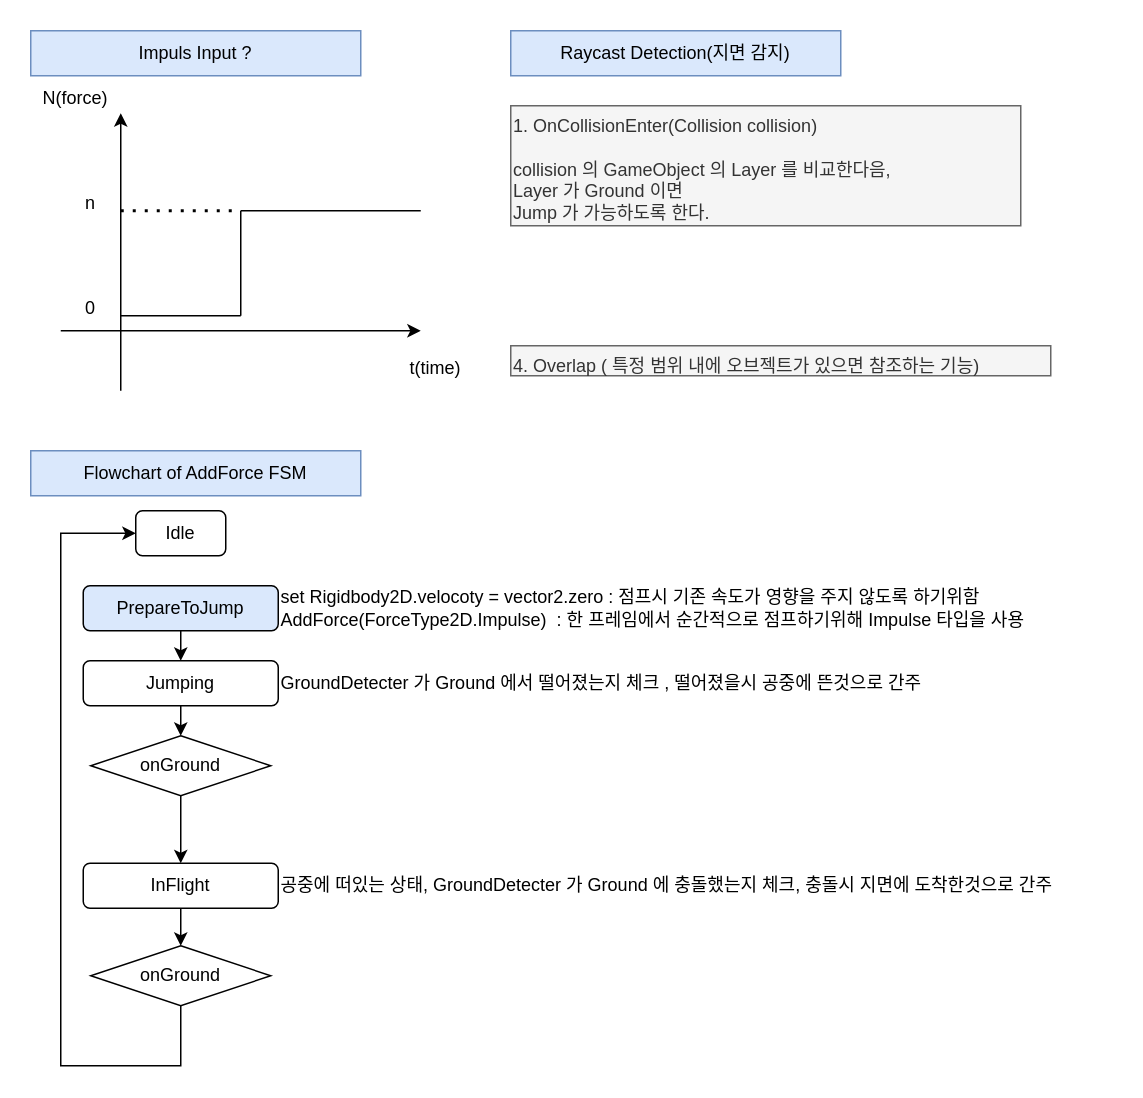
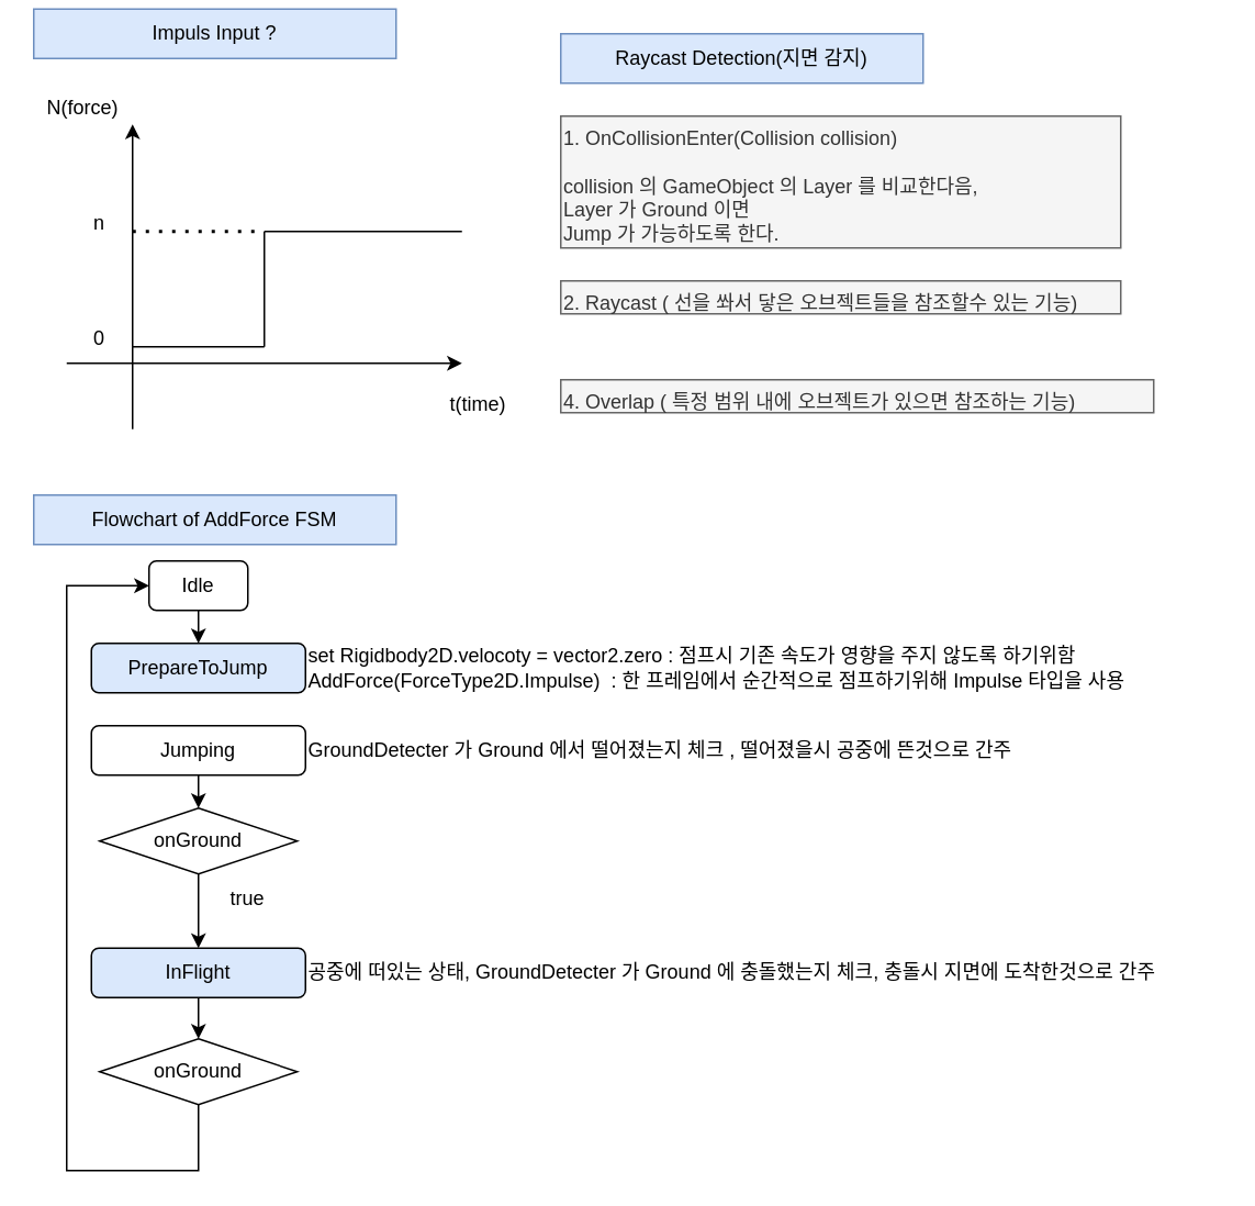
  <mxCell id="0" />
  <mxCell id="1" parent="0" />
- <mxCell id="2" value="Impuls Input ?" style="text;html=1;strokeColor=#6c8ebf;fillColor=#dae8fc;align=center;verticalAlign=middle;whiteSpace=wrap;rounded=0;" parent="1" vertex="1"><mxGeometry width="220" height="30" as="geometry" x="20" y="20" /></mxCell>
+ <mxCell id="2" value="Impuls Input ?" style="text;html=1;strokeColor=#6c8ebf;fillColor=#dae8fc;align=center;verticalAlign=middle;whiteSpace=wrap;rounded=0;" parent="1" vertex="1"><mxGeometry x="20" y="5" width="220" height="30" as="geometry" /></mxCell>
  <mxCell id="3" value="" style="endArrow=none;html=1;rounded=0;" parent="1" edge="1"><mxGeometry width="50" height="50" relative="1" as="geometry"><mxPoint x="160" y="140" as="sourcePoint" /><mxPoint x="280" y="140" as="targetPoint" /></mxGeometry></mxCell>
  <mxCell id="4" value="" style="endArrow=classic;html=1;rounded=0;" parent="1" edge="1"><mxGeometry width="50" height="50" relative="1" as="geometry"><mxPoint x="40" y="220" as="sourcePoint" /><mxPoint x="280" y="220" as="targetPoint" /></mxGeometry></mxCell>
  <mxCell id="5" value="" style="endArrow=classic;html=1;rounded=0;" parent="1" edge="1"><mxGeometry width="50" height="50" relative="1" as="geometry"><mxPoint x="80" y="260" as="sourcePoint" /><mxPoint x="80" y="75" as="targetPoint" /></mxGeometry></mxCell>
  <mxCell id="6" value="t(time)" style="text;html=1;strokeColor=none;fillColor=none;align=center;verticalAlign=middle;whiteSpace=wrap;rounded=0;" parent="1" vertex="1"><mxGeometry x="260" y="230" width="60" height="30" as="geometry" /></mxCell>
  <mxCell id="7" value="N(force)" style="text;html=1;strokeColor=none;fillColor=none;align=center;verticalAlign=middle;whiteSpace=wrap;rounded=0;" parent="1" vertex="1"><mxGeometry y="50" width="60" height="30" as="geometry" x="20" /></mxCell>
  <mxCell id="8" value="" style="endArrow=none;html=1;rounded=0;" parent="1" edge="1"><mxGeometry width="50" height="50" relative="1" as="geometry"><mxPoint x="80" y="210" as="sourcePoint" /><mxPoint x="160" y="210" as="targetPoint" /></mxGeometry></mxCell>
  <mxCell id="9" value="" style="endArrow=none;html=1;rounded=0;" parent="1" edge="1"><mxGeometry width="50" height="50" relative="1" as="geometry"><mxPoint x="160" y="140" as="sourcePoint" /><mxPoint x="160" y="210" as="targetPoint" /></mxGeometry></mxCell>
  <mxCell id="10" value="0" style="text;html=1;strokeColor=none;fillColor=none;align=center;verticalAlign=middle;whiteSpace=wrap;rounded=0;" parent="1" vertex="1"><mxGeometry x="30" y="190" width="60" height="30" as="geometry" /></mxCell>
  <mxCell id="11" value="n" style="text;html=1;strokeColor=none;fillColor=none;align=center;verticalAlign=middle;whiteSpace=wrap;rounded=0;" parent="1" vertex="1"><mxGeometry x="30" y="120" width="60" height="30" as="geometry" /></mxCell>
  <mxCell id="12" value="" style="endArrow=none;dashed=1;html=1;dashPattern=1 3;strokeWidth=2;rounded=0;" parent="1" edge="1"><mxGeometry width="50" height="50" relative="1" as="geometry"><mxPoint x="80" y="140" as="sourcePoint" /><mxPoint x="160" y="140" as="targetPoint" /></mxGeometry></mxCell>
  <mxCell id="13" value="Raycast Detection(지면 감지)" style="text;html=1;strokeColor=#6c8ebf;fillColor=#dae8fc;align=center;verticalAlign=middle;whiteSpace=wrap;rounded=0;" parent="1" vertex="1"><mxGeometry x="340" width="220" height="30" as="geometry" y="20" /></mxCell>
  <mxCell id="14" value="1. OnCollisionEnter(Collision collision)&lt;br&gt;&lt;br&gt;collision 의 GameObject 의 Layer 를 비교한다음,&amp;nbsp;&lt;br&gt;Layer 가 Ground 이면&amp;nbsp;&lt;br&gt;Jump 가 가능하도록 한다.&lt;br&gt;" style="text;html=1;strokeColor=#666666;fillColor=#f5f5f5;align=left;verticalAlign=top;whiteSpace=wrap;rounded=0;fontColor=#333333;" parent="1" vertex="1"><mxGeometry x="340" y="70" width="340" height="80" as="geometry" /></mxCell>
+ <mxCell id="15" value="2. Raycast ( 선을 쏴서 닿은 오브젝트들을 참조할수 있는 기능)" style="text;html=1;strokeColor=#666666;fillColor=#f5f5f5;align=left;verticalAlign=top;whiteSpace=wrap;rounded=0;fontColor=#333333;" parent="1" vertex="1"><mxGeometry x="340" y="170" width="340" height="20" as="geometry" /></mxCell>
  <mxCell id="16" value="4. Overlap ( 특정 범위 내에 오브젝트가 있으면 참조하는 기능)" style="text;html=1;strokeColor=#666666;fillColor=#f5f5f5;align=left;verticalAlign=top;whiteSpace=wrap;rounded=0;fontColor=#333333;" parent="1" vertex="1"><mxGeometry x="340" y="230" width="360" height="20" as="geometry" /></mxCell>
  <mxCell id="17" value="Flowchart of AddForce FSM" style="text;html=1;strokeColor=#6c8ebf;fillColor=#dae8fc;align=center;verticalAlign=middle;whiteSpace=wrap;rounded=0;" vertex="1" parent="1"><mxGeometry y="300" width="220" height="30" as="geometry" x="20" /></mxCell>
  <mxCell id="18" value="Idle" style="rounded=1;whiteSpace=wrap;html=1;" vertex="1" parent="1"><mxGeometry x="90" y="340" width="60" height="30" as="geometry" /></mxCell>
  <mxCell id="19" value="PrepareToJump" style="rounded=1;whiteSpace=wrap;html=1;fillColor=#dae8fc;" vertex="1" parent="1"><mxGeometry x="55" y="390" width="130" height="30" as="geometry" /></mxCell>
  <mxCell id="20" value="Jumping" style="rounded=1;whiteSpace=wrap;html=1;" vertex="1" parent="1"><mxGeometry x="55" y="440" width="130" height="30" as="geometry" /></mxCell>
- <mxCell id="21" value="InFlight" style="rounded=1;whiteSpace=wrap;html=1;" vertex="1" parent="1"><mxGeometry x="55" y="575" width="130" height="30" as="geometry" /></mxCell>
+ <mxCell id="21" value="InFlight" style="rounded=1;whiteSpace=wrap;html=1;fillColor=#dae8fc;" vertex="1" parent="1"><mxGeometry x="55" y="575" width="130" height="30" as="geometry" /></mxCell>
  <mxCell id="22" value="set Rigidbody2D.velocoty = vector2.zero : 점프시 기존 속도가 영향을 주지 않도록 하기위함&lt;br&gt;AddForce(ForceType2D.Impulse)&amp;nbsp; : 한 프레임에서 순간적으로 점프하기위해 Impulse 타입을 사용" style="text;html=1;strokeColor=none;fillColor=none;align=left;verticalAlign=middle;whiteSpace=wrap;rounded=0;" vertex="1" parent="1"><mxGeometry x="185" y="390" width="555" height="30" as="geometry" /></mxCell>
  <mxCell id="23" value="GroundDetecter 가 Ground 에서 떨어졌는지 체크 , 떨어졌을시 공중에 뜬것으로 간주" style="text;html=1;strokeColor=none;fillColor=none;align=left;verticalAlign=middle;whiteSpace=wrap;rounded=0;" vertex="1" parent="1"><mxGeometry x="185" y="440" width="555" height="30" as="geometry" /></mxCell>
  <mxCell id="24" value="공중에 떠있는 상태, GroundDetecter 가 Ground 에 충돌했는지 체크, 충돌시 지면에 도착한것으로 간주" style="text;html=1;strokeColor=none;fillColor=none;align=left;verticalAlign=middle;whiteSpace=wrap;rounded=0;" vertex="1" parent="1"><mxGeometry x="185" y="575" width="555" height="30" as="geometry" /></mxCell>
- <mxCell id="26" value="" style="endArrow=classic;html=1;rounded=0;exitX=0.5;exitY=1;exitDx=0;exitDy=0;entryX=0.5;entryY=0;entryDx=0;entryDy=0;" edge="1" parent="1" source="19" target="20"><mxGeometry width="50" height="50" relative="1" as="geometry"><mxPoint x="350" y="530" as="sourcePoint" /><mxPoint x="400" y="480" as="targetPoint" /></mxGeometry></mxCell>
+ <mxCell id="25" value="" style="endArrow=classic;html=1;rounded=0;exitX=0.5;exitY=1;exitDx=0;exitDy=0;" edge="1" parent="1" source="18" target="19"><mxGeometry width="50" height="50" relative="1" as="geometry"><mxPoint x="350" y="530" as="sourcePoint" /><mxPoint x="400" y="480" as="targetPoint" /></mxGeometry></mxCell>
  <mxCell id="27" value="onGround" style="rhombus;whiteSpace=wrap;html=1;" vertex="1" parent="1"><mxGeometry x="60" y="490" width="120" height="40" as="geometry" /></mxCell>
  <mxCell id="28" value="" style="endArrow=classic;html=1;rounded=0;exitX=0.5;exitY=1;exitDx=0;exitDy=0;entryX=0.5;entryY=0;entryDx=0;entryDy=0;" edge="1" parent="1" source="20" target="27"><mxGeometry width="50" height="50" relative="1" as="geometry"><mxPoint x="350" y="530" as="sourcePoint" /><mxPoint x="400" y="480" as="targetPoint" /></mxGeometry></mxCell>
  <mxCell id="29" value="" style="endArrow=classic;html=1;rounded=0;exitX=0.5;exitY=1;exitDx=0;exitDy=0;" edge="1" parent="1" source="27" target="21"><mxGeometry width="50" height="50" relative="1" as="geometry"><mxPoint x="350" y="530" as="sourcePoint" /><mxPoint x="400" y="480" as="targetPoint" /></mxGeometry></mxCell>
+ <mxCell id="30" value="true" style="text;html=1;strokeColor=none;fillColor=none;align=center;verticalAlign=middle;whiteSpace=wrap;rounded=0;" vertex="1" parent="1"><mxGeometry x="120" y="530" width="60" height="30" as="geometry" /></mxCell>
  <mxCell id="31" value="onGround" style="rhombus;whiteSpace=wrap;html=1;" vertex="1" parent="1"><mxGeometry x="60" y="630" width="120" height="40" as="geometry" /></mxCell>
  <mxCell id="32" value="" style="endArrow=classic;html=1;rounded=0;exitX=0.5;exitY=1;exitDx=0;exitDy=0;" edge="1" parent="1" source="21" target="31"><mxGeometry width="50" height="50" relative="1" as="geometry"><mxPoint x="350" y="530" as="sourcePoint" /><mxPoint x="400" y="480" as="targetPoint" /></mxGeometry></mxCell>
  <mxCell id="33" value="" style="endArrow=classic;html=1;rounded=0;exitX=0.5;exitY=1;exitDx=0;exitDy=0;entryX=0;entryY=0.5;entryDx=0;entryDy=0;" edge="1" parent="1" source="31" target="18"><mxGeometry width="50" height="50" relative="1" as="geometry"><mxPoint x="350" y="530" as="sourcePoint" /><mxPoint x="400" y="480" as="targetPoint" /><Array as="points"><mxPoint x="120" y="710" /><mxPoint x="40" y="710" /><mxPoint x="40" y="355" /></Array></mxGeometry></mxCell>
